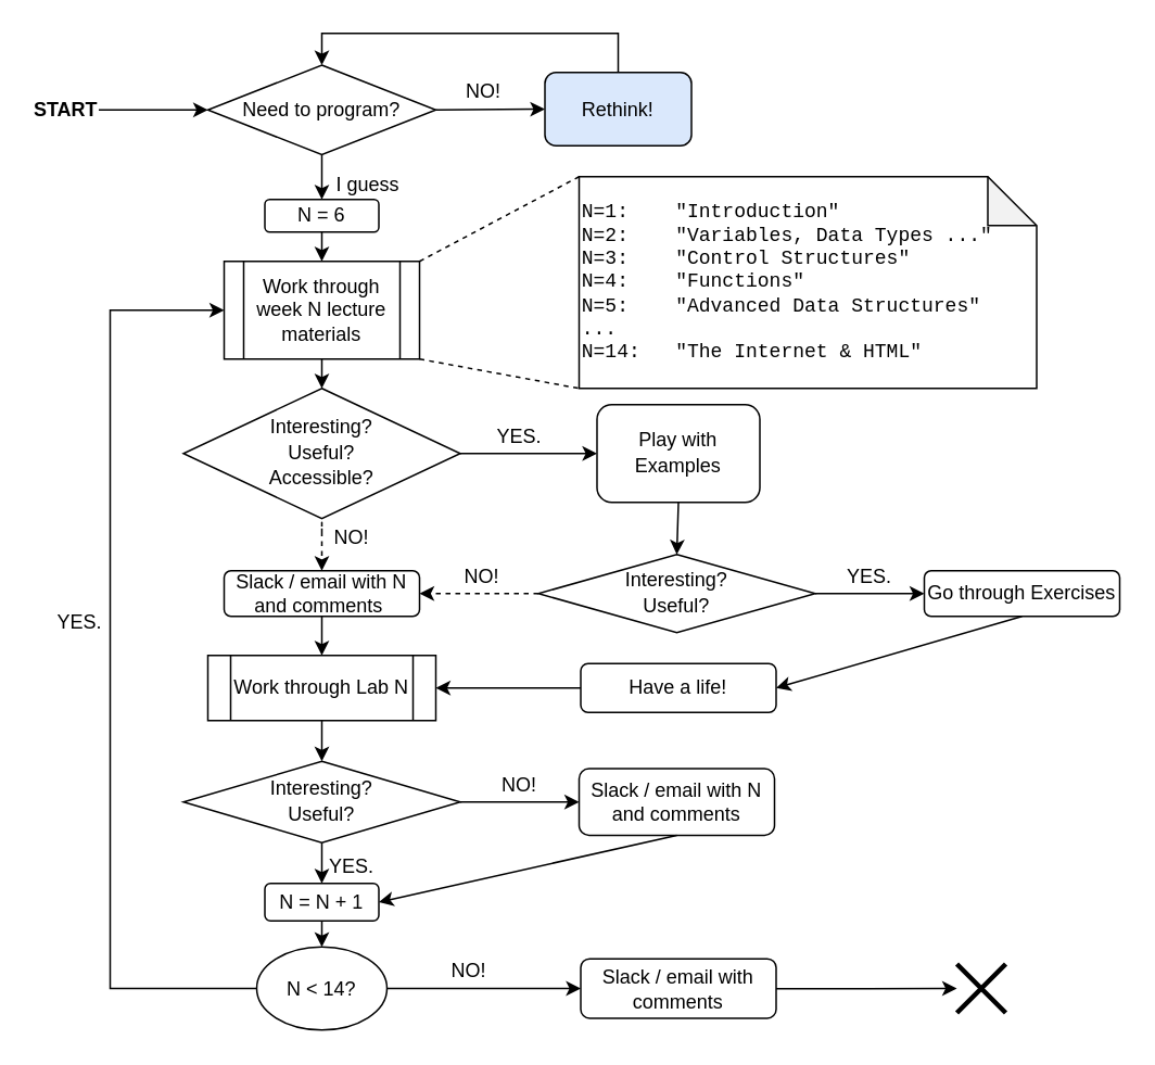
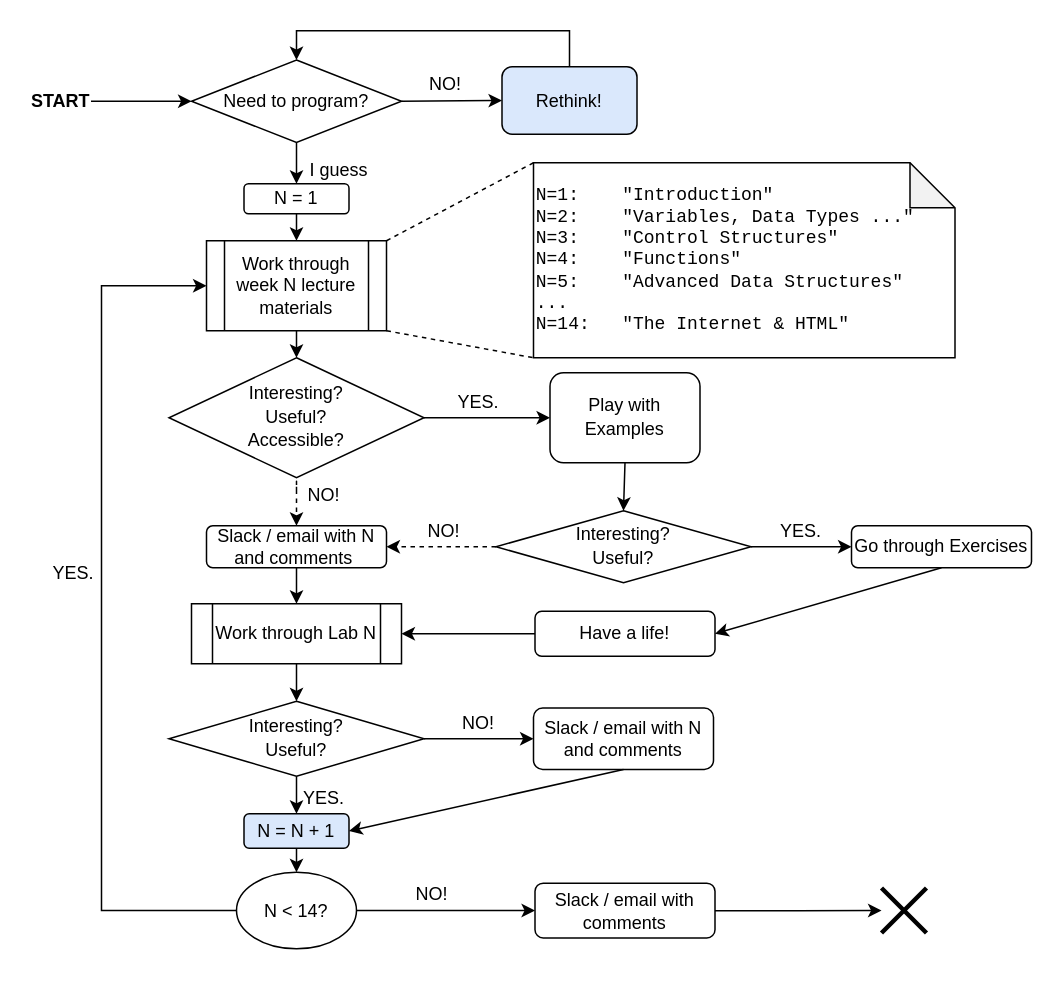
  <mxCell id="0" />
  <mxCell id="1" parent="0" />
  <mxCell id="2" style="edgeStyle=orthogonalEdgeStyle;rounded=0;orthogonalLoop=1;jettySize=auto;html=1;entryX=0;entryY=0.5;entryDx=0;entryDy=0;fontFamily=Helvetica;" edge="1" parent="1" source="3" target="4"><mxGeometry relative="1" as="geometry" /></mxCell>
  <mxCell id="3" value="&lt;b&gt;START&lt;/b&gt;" style="text;html=1;strokeColor=none;fillColor=none;align=center;verticalAlign=middle;whiteSpace=wrap;rounded=0;" vertex="1" parent="1"><mxGeometry x="20" y="57" width="40" height="20" as="geometry" /></mxCell>
  <mxCell id="4" value="Need to program?" style="rhombus;whiteSpace=wrap;html=1;" vertex="1" parent="1"><mxGeometry x="127" y="39.5" width="140" height="55" as="geometry" /></mxCell>
  <mxCell id="5" style="edgeStyle=orthogonalEdgeStyle;rounded=0;orthogonalLoop=1;jettySize=auto;html=1;entryX=0.5;entryY=0;entryDx=0;entryDy=0;fontFamily=Helvetica;" edge="1" parent="1" source="6" target="4"><mxGeometry relative="1" as="geometry"><Array as="points"><mxPoint x="379" y="20" /><mxPoint x="197" y="20" /></Array></mxGeometry></mxCell>
  <mxCell id="6" value="Rethink!" style="rounded=1;whiteSpace=wrap;html=1;fillColor=#dae8fc;" vertex="1" parent="1"><mxGeometry x="334" y="44" width="90" height="45" as="geometry" /></mxCell>
  <mxCell id="7" value="" style="endArrow=classic;html=1;entryX=0;entryY=0.5;entryDx=0;entryDy=0;exitX=1;exitY=0.5;exitDx=0;exitDy=0;" edge="1" parent="1" source="4" target="6"><mxGeometry width="50" height="50" relative="1" as="geometry"><mxPoint x="227" y="2" as="sourcePoint" /><mxPoint x="277" y="-48" as="targetPoint" /></mxGeometry></mxCell>
  <mxCell id="8" value="NO!" style="text;html=1;align=center;verticalAlign=middle;resizable=0;points=[];autosize=1;" vertex="1" parent="1"><mxGeometry x="275.5" y="46" width="40" height="20" as="geometry" /></mxCell>
- <mxCell id="9" value="N = 6" style="rounded=1;whiteSpace=wrap;html=1;" vertex="1" parent="1"><mxGeometry x="162" y="122" width="70" height="20" as="geometry" /></mxCell>
+ <mxCell id="9" value="N = 1" style="rounded=1;whiteSpace=wrap;html=1;" vertex="1" parent="1"><mxGeometry x="162" y="122" width="70" height="20" as="geometry" /></mxCell>
  <mxCell id="10" value="" style="endArrow=classic;html=1;exitX=0.5;exitY=1;exitDx=0;exitDy=0;entryX=0.5;entryY=0;entryDx=0;entryDy=0;" edge="1" parent="1" source="4" target="9"><mxGeometry width="50" height="50" relative="1" as="geometry"><mxPoint x="267" y="340" as="sourcePoint" /><mxPoint x="317" y="290" as="targetPoint" /></mxGeometry></mxCell>
  <mxCell id="11" value="Work through week N lecture materials" style="shape=process;whiteSpace=wrap;html=1;backgroundOutline=1;" vertex="1" parent="1"><mxGeometry x="137" y="160" width="120" height="60" as="geometry" /></mxCell>
  <mxCell id="12" value="N=1:&amp;nbsp; &amp;nbsp; &quot;Introduction&quot;&lt;br&gt;N=2:&amp;nbsp; &amp;nbsp; &quot;Variables, Data Types ...&quot;&lt;br&gt;N=3:&amp;nbsp; &amp;nbsp; &quot;Control Structures&quot;&lt;br&gt;N=4:&amp;nbsp; &amp;nbsp; &quot;Functions&quot;&lt;br&gt;N=5:&amp;nbsp; &amp;nbsp; &quot;Advanced Data Structures&quot;&lt;br&gt;...&lt;br&gt;N=14:&amp;nbsp; &amp;nbsp;&quot;The Internet &amp;amp; HTML&quot;" style="shape=note;whiteSpace=wrap;html=1;backgroundOutline=1;darkOpacity=0.05;fontFamily=Courier New;align=left;" vertex="1" parent="1"><mxGeometry x="355" y="108" width="281" height="130" as="geometry" /></mxCell>
  <mxCell id="13" value="" style="endArrow=none;dashed=1;html=1;fontFamily=Courier New;entryX=0;entryY=0;entryDx=0;entryDy=0;entryPerimeter=0;exitX=1;exitY=0;exitDx=0;exitDy=0;" edge="1" parent="1" source="11" target="12"><mxGeometry width="50" height="50" relative="1" as="geometry"><mxPoint x="267" y="260" as="sourcePoint" /><mxPoint x="317" y="210" as="targetPoint" /></mxGeometry></mxCell>
  <mxCell id="14" value="" style="endArrow=none;dashed=1;html=1;fontFamily=Courier New;entryX=0;entryY=1;entryDx=0;entryDy=0;entryPerimeter=0;exitX=1;exitY=1;exitDx=0;exitDy=0;" edge="1" parent="1" source="11" target="12"><mxGeometry width="50" height="50" relative="1" as="geometry"><mxPoint x="267" y="210" as="sourcePoint" /><mxPoint x="356" y="220" as="targetPoint" /></mxGeometry></mxCell>
  <mxCell id="15" value="" style="endArrow=classic;html=1;fontFamily=Courier New;entryX=0.5;entryY=0;entryDx=0;entryDy=0;exitX=0.5;exitY=1;exitDx=0;exitDy=0;" edge="1" parent="1" source="9" target="11"><mxGeometry width="50" height="50" relative="1" as="geometry"><mxPoint x="267" y="260" as="sourcePoint" /><mxPoint x="317" y="210" as="targetPoint" /></mxGeometry></mxCell>
  <mxCell id="16" value="&lt;font face=&quot;Helvetica&quot;&gt;I guess&lt;/font&gt;" style="text;html=1;strokeColor=none;fillColor=none;align=center;verticalAlign=middle;whiteSpace=wrap;rounded=0;fontFamily=Courier New;" vertex="1" parent="1"><mxGeometry x="204" y="103" width="43" height="20" as="geometry" /></mxCell>
  <mxCell id="17" value="&lt;font face=&quot;Helvetica&quot;&gt;Interesting?&lt;br&gt;Useful?&lt;br&gt;Accessible?&lt;br&gt;&lt;/font&gt;" style="rhombus;whiteSpace=wrap;html=1;fontFamily=Courier New;align=center;" vertex="1" parent="1"><mxGeometry x="112" y="238" width="170" height="80" as="geometry" /></mxCell>
  <mxCell id="18" value="" style="endArrow=classic;html=1;fontFamily=Courier New;exitX=0.5;exitY=1;exitDx=0;exitDy=0;entryX=0.5;entryY=0;entryDx=0;entryDy=0;" edge="1" parent="1" source="11" target="17"><mxGeometry width="50" height="50" relative="1" as="geometry"><mxPoint x="267" y="190" as="sourcePoint" /><mxPoint x="317" y="140" as="targetPoint" /></mxGeometry></mxCell>
  <mxCell id="19" value="&lt;font face=&quot;Helvetica&quot;&gt;Play with Examples&lt;/font&gt;" style="rounded=1;whiteSpace=wrap;html=1;fontFamily=Courier New;align=center;" vertex="1" parent="1"><mxGeometry x="366" y="248" width="100" height="60" as="geometry" /></mxCell>
  <mxCell id="20" value="" style="endArrow=classic;html=1;fontFamily=Courier New;entryX=0;entryY=0.5;entryDx=0;entryDy=0;exitX=1;exitY=0.5;exitDx=0;exitDy=0;" edge="1" parent="1" source="17" target="19"><mxGeometry width="50" height="50" relative="1" as="geometry"><mxPoint x="267" y="168" as="sourcePoint" /><mxPoint x="317" y="118" as="targetPoint" /></mxGeometry></mxCell>
  <mxCell id="21" value="Slack / email with N and comments&amp;nbsp;" style="rounded=1;whiteSpace=wrap;html=1;fontFamily=Helvetica;align=center;" vertex="1" parent="1"><mxGeometry x="137" y="350" width="120" height="28" as="geometry" /></mxCell>
  <mxCell id="22" value="" style="endArrow=classic;html=1;fontFamily=Helvetica;entryX=0.5;entryY=0;entryDx=0;entryDy=0;dashed=1;" edge="1" parent="1" target="21"><mxGeometry width="50" height="50" relative="1" as="geometry"><mxPoint x="197" y="327" as="sourcePoint" /><mxPoint x="317" y="360" as="targetPoint" /><Array as="points"><mxPoint x="197" y="317" /></Array></mxGeometry></mxCell>
  <mxCell id="23" value="NO!" style="text;html=1;strokeColor=none;fillColor=none;align=center;verticalAlign=middle;whiteSpace=wrap;rounded=0;fontFamily=Helvetica;" vertex="1" parent="1"><mxGeometry x="204" y="320" width="23" height="20" as="geometry" /></mxCell>
  <mxCell id="24" value="YES." style="text;html=1;strokeColor=none;fillColor=none;align=center;verticalAlign=middle;whiteSpace=wrap;rounded=0;fontFamily=Helvetica;" vertex="1" parent="1"><mxGeometry x="307" y="258" width="23" height="20" as="geometry" /></mxCell>
  <mxCell id="25" value="&lt;font face=&quot;Helvetica&quot;&gt;Interesting?&lt;br&gt;Useful?&lt;br&gt;&lt;/font&gt;" style="rhombus;whiteSpace=wrap;html=1;fontFamily=Courier New;align=center;" vertex="1" parent="1"><mxGeometry x="330" y="340" width="170" height="48" as="geometry" /></mxCell>
  <mxCell id="26" value="" style="endArrow=classic;html=1;fontFamily=Courier New;exitX=0.5;exitY=1;exitDx=0;exitDy=0;entryX=0.5;entryY=0;entryDx=0;entryDy=0;" edge="1" parent="1" target="25" source="19"><mxGeometry width="50" height="50" relative="1" as="geometry"><mxPoint x="412" y="308" as="sourcePoint" /><mxPoint x="532" y="228" as="targetPoint" /></mxGeometry></mxCell>
  <mxCell id="27" value="&lt;font face=&quot;Helvetica&quot;&gt;Go through Exercises&lt;/font&gt;" style="rounded=1;whiteSpace=wrap;html=1;fontFamily=Courier New;align=center;" vertex="1" parent="1"><mxGeometry x="567" y="350" width="120" height="28" as="geometry" /></mxCell>
  <mxCell id="28" value="" style="endArrow=classic;html=1;fontFamily=Courier New;entryX=0;entryY=0.5;entryDx=0;entryDy=0;exitX=1;exitY=0.5;exitDx=0;exitDy=0;" edge="1" parent="1" source="25" target="27"><mxGeometry width="50" height="50" relative="1" as="geometry"><mxPoint x="482" y="254" as="sourcePoint" /><mxPoint x="532" y="204" as="targetPoint" /></mxGeometry></mxCell>
  <mxCell id="29" style="edgeStyle=orthogonalEdgeStyle;rounded=0;orthogonalLoop=1;jettySize=auto;html=1;exitX=0;exitY=0.5;exitDx=0;exitDy=0;entryX=1;entryY=0.5;entryDx=0;entryDy=0;dashed=1;fontFamily=Helvetica;" edge="1" parent="1" source="25" target="21"><mxGeometry relative="1" as="geometry" /></mxCell>
  <mxCell id="30" value="NO!" style="text;html=1;strokeColor=none;fillColor=none;align=center;verticalAlign=middle;whiteSpace=wrap;rounded=0;fontFamily=Helvetica;" vertex="1" parent="1"><mxGeometry x="284" y="344" width="23" height="20" as="geometry" /></mxCell>
  <mxCell id="31" value="YES." style="text;html=1;strokeColor=none;fillColor=none;align=center;verticalAlign=middle;whiteSpace=wrap;rounded=0;fontFamily=Helvetica;" vertex="1" parent="1"><mxGeometry x="522" y="344" width="23" height="20" as="geometry" /></mxCell>
  <mxCell id="32" value="&lt;font face=&quot;Helvetica&quot;&gt;Have a life!&lt;/font&gt;" style="rounded=1;whiteSpace=wrap;html=1;fontFamily=Courier New;align=center;" vertex="1" parent="1"><mxGeometry x="356" y="407" width="120" height="30" as="geometry" /></mxCell>
  <mxCell id="33" value="" style="endArrow=classic;html=1;fontFamily=Helvetica;exitX=0.5;exitY=1;exitDx=0;exitDy=0;entryX=1;entryY=0.5;entryDx=0;entryDy=0;" edge="1" parent="1" source="27" target="32"><mxGeometry width="50" height="50" relative="1" as="geometry"><mxPoint x="267" y="404" as="sourcePoint" /><mxPoint x="627" y="464" as="targetPoint" /></mxGeometry></mxCell>
  <mxCell id="34" value="" style="endArrow=classic;html=1;fontFamily=Helvetica;exitX=0;exitY=0.5;exitDx=0;exitDy=0;entryX=1;entryY=0.5;entryDx=0;entryDy=0;" edge="1" parent="1" source="32" target="36"><mxGeometry width="50" height="50" relative="1" as="geometry"><mxPoint x="267" y="362" as="sourcePoint" /><mxPoint x="257" y="432" as="targetPoint" /></mxGeometry></mxCell>
  <mxCell id="35" value="" style="endArrow=classic;html=1;fontFamily=Helvetica;exitX=0.5;exitY=1;exitDx=0;exitDy=0;entryX=0.5;entryY=0;entryDx=0;entryDy=0;" edge="1" parent="1" source="21" target="36"><mxGeometry width="50" height="50" relative="1" as="geometry"><mxPoint x="267" y="404" as="sourcePoint" /><mxPoint x="197" y="444" as="targetPoint" /></mxGeometry></mxCell>
  <mxCell id="36" value="Work through Lab N" style="shape=process;whiteSpace=wrap;html=1;backgroundOutline=1;" vertex="1" parent="1"><mxGeometry x="127" y="402" width="140" height="40" as="geometry" /></mxCell>
  <mxCell id="37" style="edgeStyle=orthogonalEdgeStyle;rounded=0;orthogonalLoop=1;jettySize=auto;html=1;entryX=0;entryY=0.5;entryDx=0;entryDy=0;fontFamily=Helvetica;" edge="1" parent="1" source="39" target="41"><mxGeometry relative="1" as="geometry" /></mxCell>
  <mxCell id="38" style="edgeStyle=orthogonalEdgeStyle;rounded=0;orthogonalLoop=1;jettySize=auto;html=1;entryX=0.5;entryY=0;entryDx=0;entryDy=0;fontFamily=Helvetica;exitX=0.5;exitY=1;exitDx=0;exitDy=0;" edge="1" parent="1" source="39" target="45"><mxGeometry relative="1" as="geometry"><mxPoint x="197" y="573" as="sourcePoint" /></mxGeometry></mxCell>
  <mxCell id="39" value="&lt;font face=&quot;Helvetica&quot;&gt;Interesting?&lt;br&gt;Useful?&lt;br&gt;&lt;/font&gt;" style="rhombus;whiteSpace=wrap;html=1;fontFamily=Courier New;align=center;" vertex="1" parent="1"><mxGeometry x="112" y="467" width="170" height="50" as="geometry" /></mxCell>
  <mxCell id="40" value="" style="endArrow=classic;html=1;fontFamily=Helvetica;exitX=0.5;exitY=1;exitDx=0;exitDy=0;entryX=0.5;entryY=0;entryDx=0;entryDy=0;" edge="1" parent="1" source="36" target="39"><mxGeometry width="50" height="50" relative="1" as="geometry"><mxPoint x="207" y="362" as="sourcePoint" /><mxPoint x="207" y="412" as="targetPoint" /></mxGeometry></mxCell>
  <mxCell id="41" value="Slack / email with N and comments" style="rounded=1;whiteSpace=wrap;html=1;fontFamily=Helvetica;align=center;" vertex="1" parent="1"><mxGeometry x="355" y="471.5" width="120" height="41" as="geometry" /></mxCell>
  <mxCell id="42" value="NO!" style="text;html=1;strokeColor=none;fillColor=none;align=center;verticalAlign=middle;whiteSpace=wrap;rounded=0;fontFamily=Helvetica;" vertex="1" parent="1"><mxGeometry x="307" y="472" width="23" height="20" as="geometry" /></mxCell>
  <mxCell id="43" value="YES." style="text;html=1;strokeColor=none;fillColor=none;align=center;verticalAlign=middle;whiteSpace=wrap;rounded=0;fontFamily=Helvetica;" vertex="1" parent="1"><mxGeometry x="204" y="522" width="23" height="20" as="geometry" /></mxCell>
  <mxCell id="44" style="edgeStyle=orthogonalEdgeStyle;rounded=0;orthogonalLoop=1;jettySize=auto;html=1;entryX=0.5;entryY=0;entryDx=0;entryDy=0;fontFamily=Helvetica;" edge="1" parent="1" target="49"><mxGeometry relative="1" as="geometry"><mxPoint x="197" y="552" as="sourcePoint" /></mxGeometry></mxCell>
- <mxCell id="45" value="N = N + 1" style="rounded=1;whiteSpace=wrap;html=1;" vertex="1" parent="1"><mxGeometry x="162" y="542" width="70" height="23" as="geometry" /></mxCell>
+ <mxCell id="45" value="N = N + 1" style="rounded=1;whiteSpace=wrap;html=1;fillColor=#dae8fc;" vertex="1" parent="1"><mxGeometry x="162" y="542" width="70" height="23" as="geometry" /></mxCell>
  <mxCell id="46" value="" style="endArrow=classic;html=1;fontFamily=Helvetica;entryX=1;entryY=0.5;entryDx=0;entryDy=0;exitX=0.5;exitY=1;exitDx=0;exitDy=0;" edge="1" parent="1" source="41" target="45"><mxGeometry width="50" height="50" relative="1" as="geometry"><mxPoint x="267" y="262" as="sourcePoint" /><mxPoint x="317" y="212" as="targetPoint" /></mxGeometry></mxCell>
  <mxCell id="47" style="edgeStyle=orthogonalEdgeStyle;rounded=0;orthogonalLoop=1;jettySize=auto;html=1;entryX=0;entryY=0.5;entryDx=0;entryDy=0;fontFamily=Helvetica;exitX=0;exitY=0.5;exitDx=0;exitDy=0;" edge="1" parent="1" source="49" target="11"><mxGeometry relative="1" as="geometry"><Array as="points"><mxPoint x="67" y="607" /><mxPoint x="67" y="190" /></Array></mxGeometry></mxCell>
  <mxCell id="48" style="edgeStyle=orthogonalEdgeStyle;rounded=0;orthogonalLoop=1;jettySize=auto;html=1;fontFamily=Helvetica;entryX=0;entryY=0.5;entryDx=0;entryDy=0;" edge="1" parent="1" source="49" target="52"><mxGeometry relative="1" as="geometry" /></mxCell>
  <mxCell id="49" value="N &amp;lt; 14?" style="ellipse;whiteSpace=wrap;html=1;fontFamily=Helvetica;align=center;" vertex="1" parent="1"><mxGeometry x="157" y="581" width="80" height="51" as="geometry" /></mxCell>
  <mxCell id="50" value="YES." style="text;html=1;strokeColor=none;fillColor=none;align=center;verticalAlign=middle;whiteSpace=wrap;rounded=0;fontFamily=Helvetica;" vertex="1" parent="1"><mxGeometry x="37" y="372" width="23" height="20" as="geometry" /></mxCell>
  <mxCell id="51" style="edgeStyle=orthogonalEdgeStyle;rounded=0;orthogonalLoop=1;jettySize=auto;html=1;fontFamily=Helvetica;" edge="1" parent="1" source="52" target="54"><mxGeometry relative="1" as="geometry" /></mxCell>
  <mxCell id="52" value="Slack / email with comments" style="rounded=1;whiteSpace=wrap;html=1;fontFamily=Helvetica;align=center;" vertex="1" parent="1"><mxGeometry x="356" y="588.25" width="120" height="36.5" as="geometry" /></mxCell>
  <mxCell id="53" value="NO!" style="text;html=1;align=center;verticalAlign=middle;resizable=0;points=[];autosize=1;fontFamily=Helvetica;" vertex="1" parent="1"><mxGeometry x="267" y="586" width="40" height="20" as="geometry" /></mxCell>
  <mxCell id="54" value="" style="shape=umlDestroy;whiteSpace=wrap;html=1;strokeWidth=3;fontFamily=Helvetica;align=center;" vertex="1" parent="1"><mxGeometry x="587" y="591.5" width="30" height="30" as="geometry" /></mxCell>
